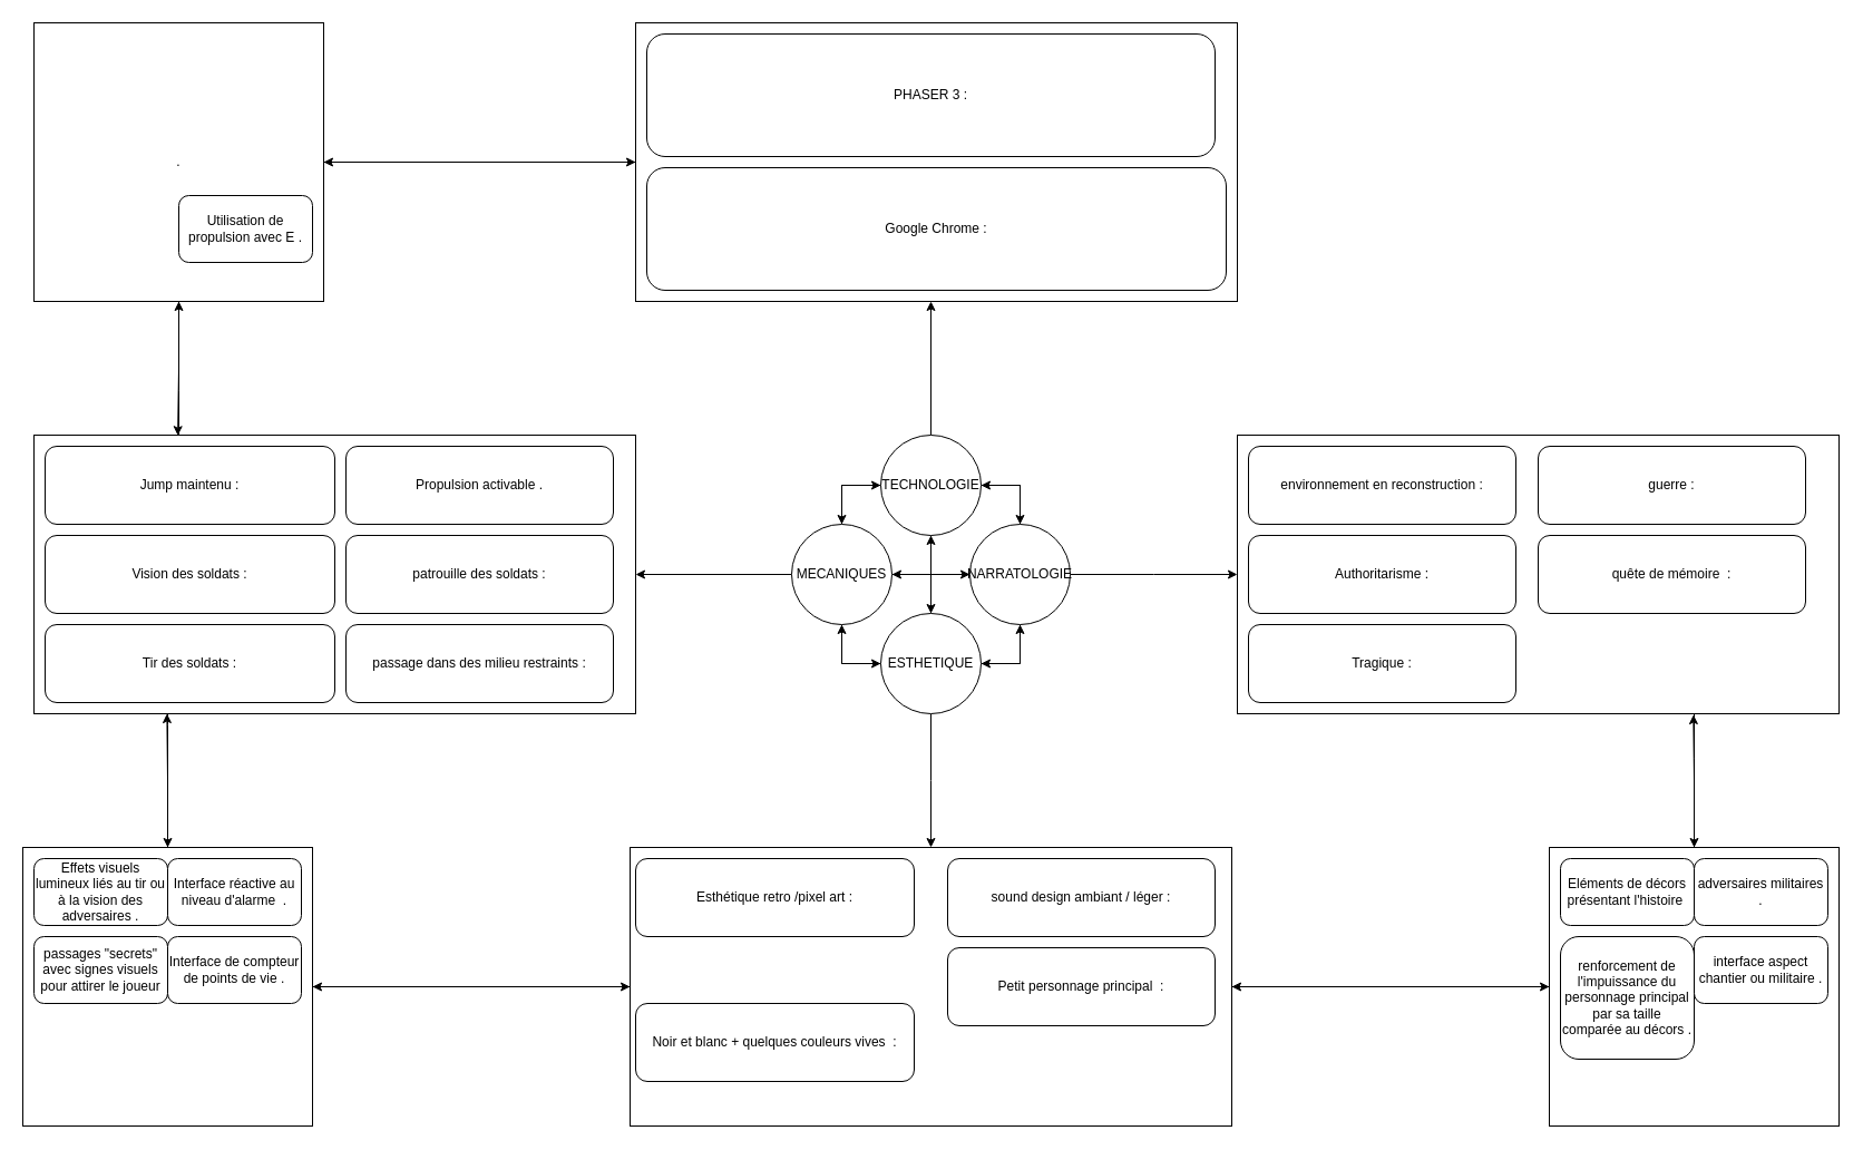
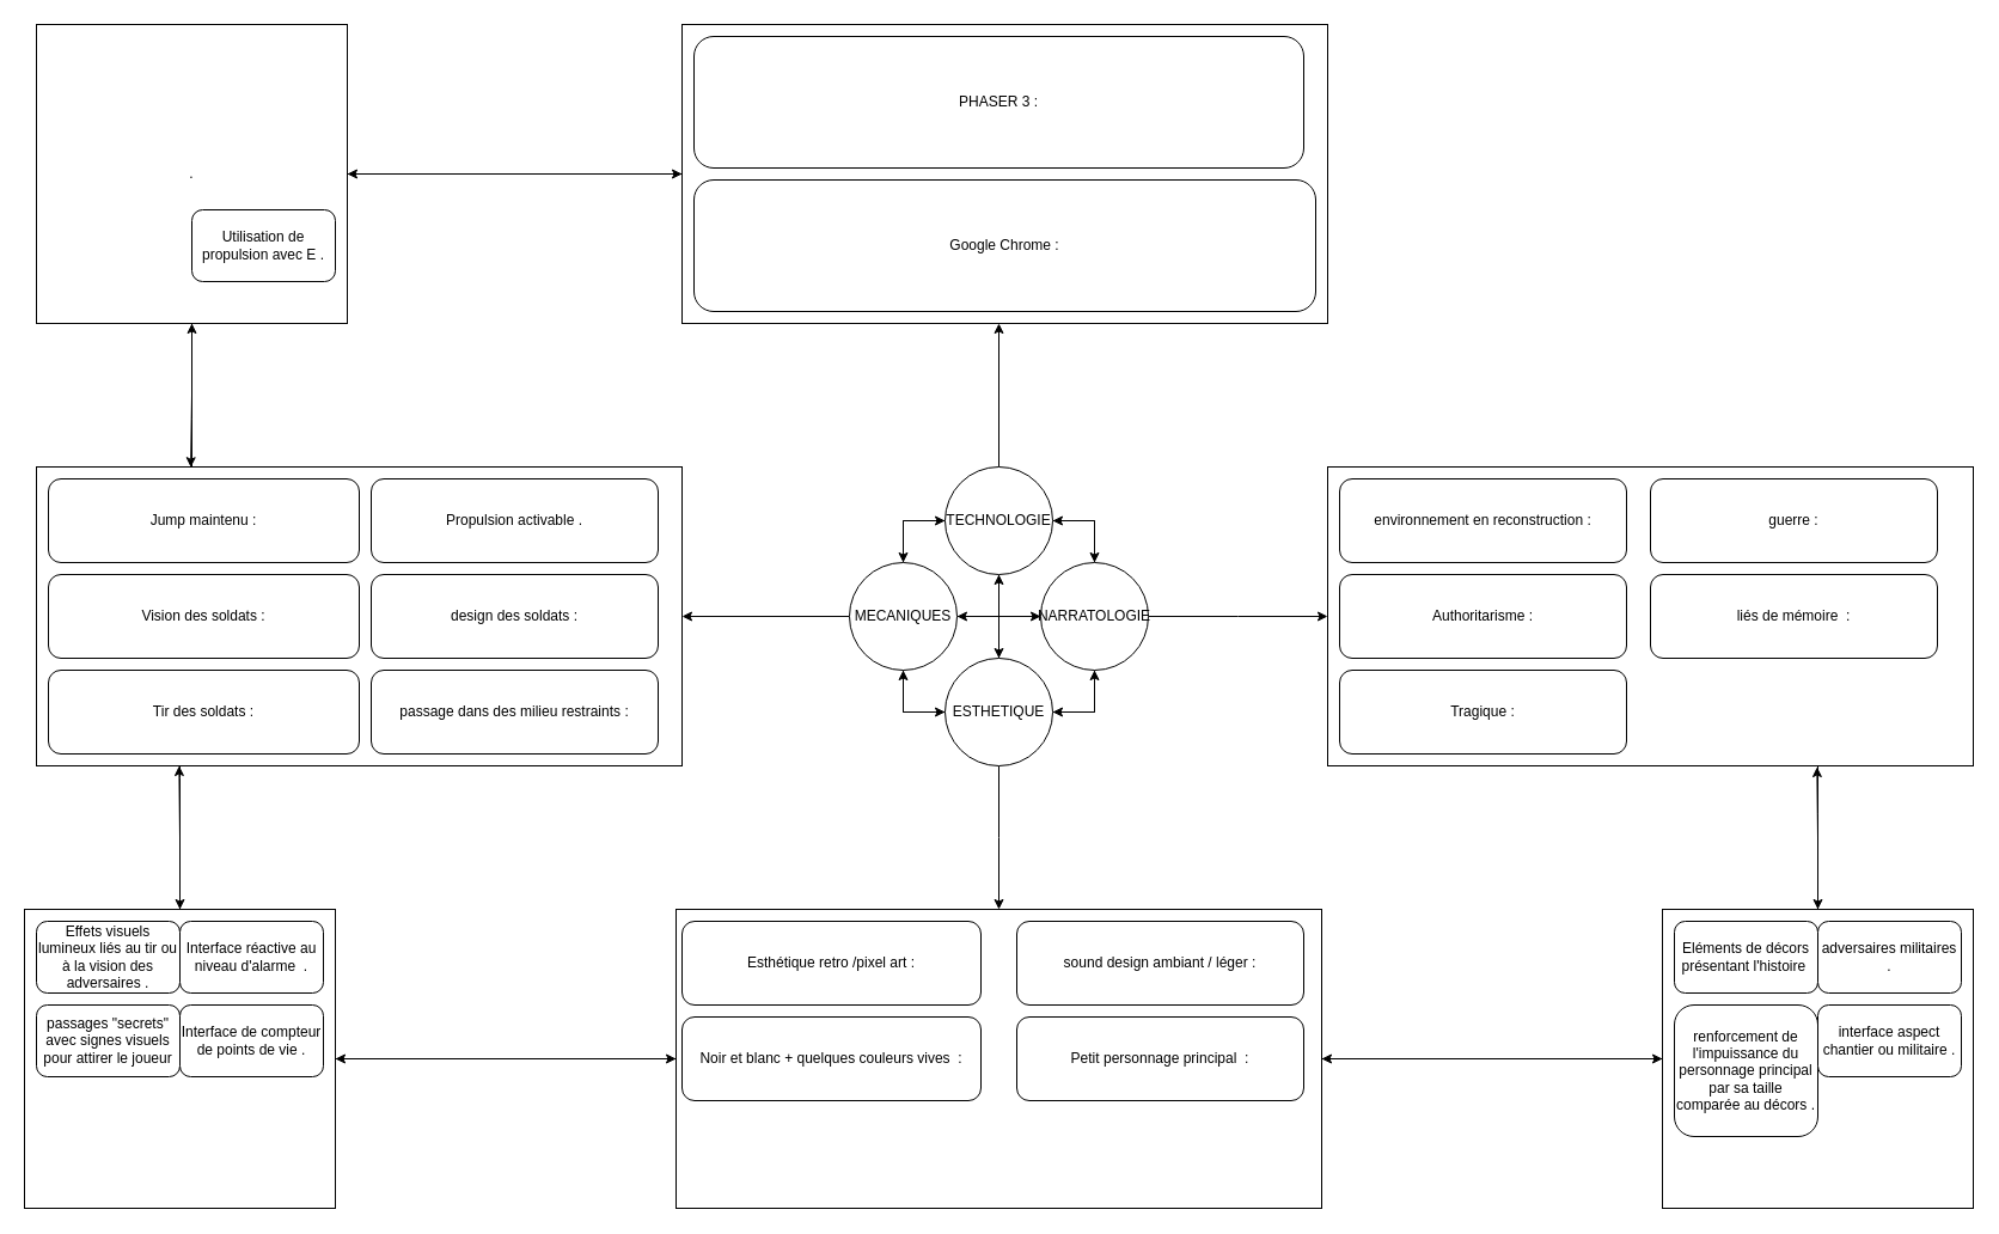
  <mxCell id="0" />
  <mxCell id="1" parent="0" />
  <mxCell id="2" style="edgeStyle=orthogonalEdgeStyle;rounded=0;orthogonalLoop=1;jettySize=auto;html=1;entryX=0.5;entryY=0;entryDx=0;entryDy=0;" edge="1" parent="1" source="6" target="11"><mxGeometry relative="1" as="geometry" /></mxCell>
  <mxCell id="3" style="edgeStyle=orthogonalEdgeStyle;rounded=0;orthogonalLoop=1;jettySize=auto;html=1;entryX=0.5;entryY=0;entryDx=0;entryDy=0;" edge="1" parent="1" source="6" target="16"><mxGeometry relative="1" as="geometry"><Array as="points"><mxPoint x="755" y="435" /></Array></mxGeometry></mxCell>
  <mxCell id="4" style="edgeStyle=orthogonalEdgeStyle;rounded=0;orthogonalLoop=1;jettySize=auto;html=1;" edge="1" parent="1" source="6" target="21"><mxGeometry relative="1" as="geometry"><Array as="points"><mxPoint x="915" y="435" /></Array></mxGeometry></mxCell>
  <mxCell id="5" style="edgeStyle=orthogonalEdgeStyle;rounded=0;orthogonalLoop=1;jettySize=auto;html=1;" edge="1" parent="1" source="6"><mxGeometry relative="1" as="geometry"><mxPoint x="835" y="270" as="targetPoint" /></mxGeometry></mxCell>
  <mxCell id="6" value="TECHNOLOGIE" style="ellipse;whiteSpace=wrap;html=1;aspect=fixed;" vertex="1" parent="1"><mxGeometry x="790" y="390" width="90" height="90" as="geometry" /></mxCell>
  <mxCell id="7" style="edgeStyle=orthogonalEdgeStyle;rounded=0;orthogonalLoop=1;jettySize=auto;html=1;entryX=0.5;entryY=1;entryDx=0;entryDy=0;" edge="1" parent="1" source="11" target="6"><mxGeometry relative="1" as="geometry" /></mxCell>
  <mxCell id="8" style="edgeStyle=orthogonalEdgeStyle;rounded=0;orthogonalLoop=1;jettySize=auto;html=1;entryX=0.5;entryY=1;entryDx=0;entryDy=0;" edge="1" parent="1" source="11" target="21"><mxGeometry relative="1" as="geometry"><Array as="points"><mxPoint x="915" y="595" /></Array></mxGeometry></mxCell>
  <mxCell id="9" style="edgeStyle=orthogonalEdgeStyle;rounded=0;orthogonalLoop=1;jettySize=auto;html=1;entryX=0.5;entryY=1;entryDx=0;entryDy=0;" edge="1" parent="1" source="11" target="16"><mxGeometry relative="1" as="geometry"><Array as="points"><mxPoint x="755" y="595" /></Array></mxGeometry></mxCell>
  <mxCell id="10" style="edgeStyle=orthogonalEdgeStyle;rounded=0;orthogonalLoop=1;jettySize=auto;html=1;" edge="1" parent="1" source="11"><mxGeometry relative="1" as="geometry"><mxPoint x="835" y="760" as="targetPoint" /></mxGeometry></mxCell>
  <mxCell id="11" value="ESTHETIQUE" style="ellipse;whiteSpace=wrap;html=1;aspect=fixed;" vertex="1" parent="1"><mxGeometry x="790" y="550" width="90" height="90" as="geometry" /></mxCell>
  <mxCell id="12" style="edgeStyle=orthogonalEdgeStyle;rounded=0;orthogonalLoop=1;jettySize=auto;html=1;" edge="1" parent="1" source="16" target="21"><mxGeometry relative="1" as="geometry" /></mxCell>
  <mxCell id="13" style="edgeStyle=orthogonalEdgeStyle;rounded=0;orthogonalLoop=1;jettySize=auto;html=1;entryX=0;entryY=0.5;entryDx=0;entryDy=0;" edge="1" parent="1" source="16" target="6"><mxGeometry relative="1" as="geometry" /></mxCell>
  <mxCell id="14" style="edgeStyle=orthogonalEdgeStyle;rounded=0;orthogonalLoop=1;jettySize=auto;html=1;entryX=0;entryY=0.5;entryDx=0;entryDy=0;" edge="1" parent="1" source="16" target="11"><mxGeometry relative="1" as="geometry" /></mxCell>
  <mxCell id="15" style="edgeStyle=orthogonalEdgeStyle;rounded=0;orthogonalLoop=1;jettySize=auto;html=1;" edge="1" parent="1" source="16"><mxGeometry relative="1" as="geometry"><mxPoint x="570" y="515" as="targetPoint" /></mxGeometry></mxCell>
  <mxCell id="16" value="MECANIQUES" style="ellipse;whiteSpace=wrap;html=1;aspect=fixed;" vertex="1" parent="1"><mxGeometry x="710" y="470" width="90" height="90" as="geometry" /></mxCell>
  <mxCell id="17" style="edgeStyle=orthogonalEdgeStyle;rounded=0;orthogonalLoop=1;jettySize=auto;html=1;entryX=1;entryY=0.5;entryDx=0;entryDy=0;" edge="1" parent="1" source="21" target="16"><mxGeometry relative="1" as="geometry" /></mxCell>
  <mxCell id="18" style="edgeStyle=orthogonalEdgeStyle;rounded=0;orthogonalLoop=1;jettySize=auto;html=1;entryX=1;entryY=0.5;entryDx=0;entryDy=0;" edge="1" parent="1" source="21" target="6"><mxGeometry relative="1" as="geometry" /></mxCell>
  <mxCell id="19" style="edgeStyle=orthogonalEdgeStyle;rounded=0;orthogonalLoop=1;jettySize=auto;html=1;entryX=1;entryY=0.5;entryDx=0;entryDy=0;" edge="1" parent="1" source="21" target="11"><mxGeometry relative="1" as="geometry" /></mxCell>
  <mxCell id="20" style="edgeStyle=orthogonalEdgeStyle;rounded=0;orthogonalLoop=1;jettySize=auto;html=1;" edge="1" parent="1" source="21"><mxGeometry relative="1" as="geometry"><mxPoint x="1110" y="515" as="targetPoint" /></mxGeometry></mxCell>
  <mxCell id="21" value="NARRATOLOGIE" style="ellipse;whiteSpace=wrap;html=1;aspect=fixed;" vertex="1" parent="1"><mxGeometry x="870" y="470" width="90" height="90" as="geometry" /></mxCell>
  <mxCell id="22" style="edgeStyle=orthogonalEdgeStyle;rounded=0;orthogonalLoop=1;jettySize=auto;html=1;entryX=1;entryY=0.5;entryDx=0;entryDy=0;" edge="1" parent="1" source="23" target="46"><mxGeometry relative="1" as="geometry" /></mxCell>
  <mxCell id="23" value="" style="rounded=0;whiteSpace=wrap;html=1;" vertex="1" parent="1"><mxGeometry x="570" y="20" width="540" height="250" as="geometry" /></mxCell>
  <mxCell id="24" style="edgeStyle=orthogonalEdgeStyle;rounded=0;orthogonalLoop=1;jettySize=auto;html=1;" edge="1" parent="1" source="26" target="34"><mxGeometry relative="1" as="geometry"><Array as="points"><mxPoint x="150" y="650" /><mxPoint x="150" y="650" /></Array></mxGeometry></mxCell>
  <mxCell id="25" style="edgeStyle=orthogonalEdgeStyle;rounded=0;orthogonalLoop=1;jettySize=auto;html=1;" edge="1" parent="1" source="26" target="46"><mxGeometry relative="1" as="geometry"><Array as="points"><mxPoint x="160" y="350" /><mxPoint x="160" y="350" /></Array></mxGeometry></mxCell>
  <mxCell id="26" value="" style="rounded=0;whiteSpace=wrap;html=1;" vertex="1" parent="1"><mxGeometry x="30" y="390" width="540" height="250" as="geometry" /></mxCell>
  <mxCell id="27" style="edgeStyle=orthogonalEdgeStyle;rounded=0;orthogonalLoop=1;jettySize=auto;html=1;" edge="1" parent="1" source="28" target="37"><mxGeometry relative="1" as="geometry"><Array as="points"><mxPoint x="1520" y="680" /><mxPoint x="1520" y="680" /></Array></mxGeometry></mxCell>
  <mxCell id="28" value="" style="rounded=0;whiteSpace=wrap;html=1;" vertex="1" parent="1"><mxGeometry x="1110" y="390" width="540" height="250" as="geometry" /></mxCell>
  <mxCell id="29" style="edgeStyle=orthogonalEdgeStyle;rounded=0;orthogonalLoop=1;jettySize=auto;html=1;" edge="1" parent="1" source="31" target="34"><mxGeometry relative="1" as="geometry" /></mxCell>
  <mxCell id="30" style="edgeStyle=orthogonalEdgeStyle;rounded=0;orthogonalLoop=1;jettySize=auto;html=1;" edge="1" parent="1" source="31" target="37"><mxGeometry relative="1" as="geometry" /></mxCell>
  <mxCell id="31" value="" style="rounded=0;whiteSpace=wrap;html=1;" vertex="1" parent="1"><mxGeometry x="565" y="760" width="540" height="250" as="geometry" /></mxCell>
  <mxCell id="32" style="edgeStyle=orthogonalEdgeStyle;rounded=0;orthogonalLoop=1;jettySize=auto;html=1;entryX=0.221;entryY=1;entryDx=0;entryDy=0;entryPerimeter=0;" edge="1" parent="1" source="34" target="26"><mxGeometry relative="1" as="geometry" /></mxCell>
  <mxCell id="33" style="edgeStyle=orthogonalEdgeStyle;rounded=0;orthogonalLoop=1;jettySize=auto;html=1;" edge="1" parent="1" source="34" target="31"><mxGeometry relative="1" as="geometry" /></mxCell>
  <mxCell id="34" value="" style="rounded=0;whiteSpace=wrap;html=1;" vertex="1" parent="1"><mxGeometry x="20" y="760" width="260" height="250" as="geometry" /></mxCell>
  <mxCell id="35" style="edgeStyle=orthogonalEdgeStyle;rounded=0;orthogonalLoop=1;jettySize=auto;html=1;entryX=1;entryY=0.5;entryDx=0;entryDy=0;" edge="1" parent="1" source="37" target="31"><mxGeometry relative="1" as="geometry" /></mxCell>
  <mxCell id="36" style="edgeStyle=orthogonalEdgeStyle;rounded=0;orthogonalLoop=1;jettySize=auto;html=1;entryX=0.758;entryY=1.004;entryDx=0;entryDy=0;entryPerimeter=0;" edge="1" parent="1" source="37" target="28"><mxGeometry relative="1" as="geometry" /></mxCell>
  <mxCell id="37" value="" style="rounded=0;whiteSpace=wrap;html=1;" vertex="1" parent="1"><mxGeometry x="1390" y="760" width="260" height="250" as="geometry" /></mxCell>
  <mxCell id="38" value="Jump maintenu :" style="rounded=1;whiteSpace=wrap;html=1;" vertex="1" parent="1"><mxGeometry x="40" y="400" width="260" height="70" as="geometry" /></mxCell>
  <mxCell id="39" value="Vision des soldats :" style="rounded=1;whiteSpace=wrap;html=1;" vertex="1" parent="1"><mxGeometry x="40" y="480" width="260" height="70" as="geometry" /></mxCell>
  <mxCell id="40" value="Tir des soldats :" style="rounded=1;whiteSpace=wrap;html=1;" vertex="1" parent="1"><mxGeometry x="40" y="560" width="260" height="70" as="geometry" /></mxCell>
  <mxCell id="41" value="Propulsion activable ." style="rounded=1;whiteSpace=wrap;html=1;" vertex="1" parent="1"><mxGeometry x="310" y="400" width="240" height="70" as="geometry" /></mxCell>
- <mxCell id="42" value="patrouille des soldats :" style="rounded=1;whiteSpace=wrap;html=1;" vertex="1" parent="1"><mxGeometry x="310" y="480" width="240" height="70" as="geometry" /></mxCell>
+ <mxCell id="42" value="design des soldats :" style="rounded=1;whiteSpace=wrap;html=1;" vertex="1" parent="1"><mxGeometry x="310" y="480" width="240" height="70" as="geometry" /></mxCell>
  <mxCell id="43" value="passage dans des milieu restraints :" style="rounded=1;whiteSpace=wrap;html=1;" vertex="1" parent="1"><mxGeometry x="310" y="560" width="240" height="70" as="geometry" /></mxCell>
  <mxCell id="44" style="edgeStyle=orthogonalEdgeStyle;rounded=0;orthogonalLoop=1;jettySize=auto;html=1;entryX=0;entryY=0.5;entryDx=0;entryDy=0;" edge="1" parent="1" source="46" target="23"><mxGeometry relative="1" as="geometry" /></mxCell>
  <mxCell id="45" style="edgeStyle=orthogonalEdgeStyle;rounded=0;orthogonalLoop=1;jettySize=auto;html=1;entryX=0.239;entryY=0.001;entryDx=0;entryDy=0;entryPerimeter=0;" edge="1" parent="1" source="46" target="26"><mxGeometry relative="1" as="geometry" /></mxCell>
  <mxCell id="46" value="." style="rounded=0;whiteSpace=wrap;html=1;" vertex="1" parent="1"><mxGeometry x="30" y="20" width="260" height="250" as="geometry" /></mxCell>
  <mxCell id="47" value="PHASER 3 :" style="rounded=1;whiteSpace=wrap;html=1;" vertex="1" parent="1"><mxGeometry x="580" y="30" width="510" height="110" as="geometry" /></mxCell>
  <mxCell id="48" value="Google Chrome :" style="rounded=1;whiteSpace=wrap;html=1;" vertex="1" parent="1"><mxGeometry x="580" y="150" width="520" height="110" as="geometry" /></mxCell>
  <mxCell id="49" value="environnement en reconstruction :" style="rounded=1;whiteSpace=wrap;html=1;" vertex="1" parent="1"><mxGeometry x="1120" y="400" width="240" height="70" as="geometry" /></mxCell>
  <mxCell id="50" value="Authoritarisme :" style="rounded=1;whiteSpace=wrap;html=1;" vertex="1" parent="1"><mxGeometry x="1120" y="480" width="240" height="70" as="geometry" /></mxCell>
- <mxCell id="51" value="quête de mémoire&amp;nbsp; :" style="rounded=1;whiteSpace=wrap;html=1;" vertex="1" parent="1"><mxGeometry x="1380" y="480" width="240" height="70" as="geometry" /></mxCell>
+ <mxCell id="51" value="liés de mémoire&amp;nbsp; :" style="rounded=1;whiteSpace=wrap;html=1;" vertex="1" parent="1"><mxGeometry x="1380" y="480" width="240" height="70" as="geometry" /></mxCell>
  <mxCell id="52" value="guerre :" style="rounded=1;whiteSpace=wrap;html=1;" vertex="1" parent="1"><mxGeometry x="1380" y="400" width="240" height="70" as="geometry" /></mxCell>
  <mxCell id="53" value="Tragique :" style="rounded=1;whiteSpace=wrap;html=1;" vertex="1" parent="1"><mxGeometry x="1120" y="560" width="240" height="70" as="geometry" /></mxCell>
  <mxCell id="54" value="Esthétique retro /pixel art :" style="rounded=1;whiteSpace=wrap;html=1;" vertex="1" parent="1"><mxGeometry x="570" y="770" width="250" height="70" as="geometry" /></mxCell>
  <mxCell id="55" value="sound design ambiant / léger :" style="rounded=1;whiteSpace=wrap;html=1;" vertex="1" parent="1"><mxGeometry x="850" y="770" width="240" height="70" as="geometry" /></mxCell>
- <mxCell id="56" value="Noir et blanc + quelques couleurs vives&amp;nbsp; :" style="rounded=1;whiteSpace=wrap;html=1;" vertex="1" parent="1"><mxGeometry x="570" y="900" width="250" height="70" as="geometry" /></mxCell>
+ <mxCell id="56" value="Noir et blanc + quelques couleurs vives&amp;nbsp; :" style="rounded=1;whiteSpace=wrap;html=1;" vertex="1" parent="1"><mxGeometry x="570" y="850" width="250" height="70" as="geometry" /></mxCell>
  <mxCell id="57" value="Petit personnage principal&amp;nbsp; :" style="rounded=1;whiteSpace=wrap;html=1;" vertex="1" parent="1"><mxGeometry x="850" y="850" width="240" height="70" as="geometry" /></mxCell>
  <mxCell id="58" value="Eléments de décors présentant l'histoire&amp;nbsp;" style="rounded=1;whiteSpace=wrap;html=1;" vertex="1" parent="1"><mxGeometry x="1400" y="770" width="120" height="60" as="geometry" /></mxCell>
  <mxCell id="59" value="renforcement de l'impuissance du personnage principal par sa taille comparée au décors ." style="rounded=1;whiteSpace=wrap;html=1;" vertex="1" parent="1"><mxGeometry x="1400" y="840" width="120" height="110" as="geometry" /></mxCell>
  <mxCell id="60" value="adversaires militaires ." style="rounded=1;whiteSpace=wrap;html=1;" vertex="1" parent="1"><mxGeometry x="1520" y="770" width="120" height="60" as="geometry" /></mxCell>
  <mxCell id="61" value="Interface réactive au niveau d'alarme&amp;nbsp; ." style="rounded=1;whiteSpace=wrap;html=1;" vertex="1" parent="1"><mxGeometry x="150" y="770" width="120" height="60" as="geometry" /></mxCell>
  <mxCell id="62" value="interface aspect chantier ou militaire ." style="rounded=1;whiteSpace=wrap;html=1;" vertex="1" parent="1"><mxGeometry x="1520" y="840" width="120" height="60" as="geometry" /></mxCell>
  <mxCell id="63" value="Interface de compteur de points de vie ." style="rounded=1;whiteSpace=wrap;html=1;" vertex="1" parent="1"><mxGeometry x="150" y="840" width="120" height="60" as="geometry" /></mxCell>
  <mxCell id="64" value="Effets visuels lumineux liés au tir ou à la vision des adversaires ." style="rounded=1;whiteSpace=wrap;html=1;" vertex="1" parent="1"><mxGeometry x="30" y="770" width="120" height="60" as="geometry" /></mxCell>
  <mxCell id="65" value="passages &quot;secrets&quot; avec signes visuels pour attirer le joueur" style="rounded=1;whiteSpace=wrap;html=1;" vertex="1" parent="1"><mxGeometry x="30" y="840" width="120" height="60" as="geometry" /></mxCell>
  <mxCell id="66" value="Utilisation de propulsion avec E ." style="rounded=1;whiteSpace=wrap;html=1;" vertex="1" parent="1"><mxGeometry x="160" y="175" width="120" height="60" as="geometry" /></mxCell>
